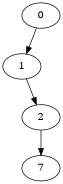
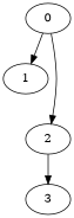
  digraph {
    node [Start=6 Weight=5]
    edge [Weight=1]
    1 [Processor=1]
    2 [Processor=2]
-   3 [Processor=3 label=7]
+   3 [Processor=3]
    0 [Processor=0 Start=0]
    2 -> 3
    0 -> 1
-   1 -> 2
+   0 -> 2
  }
